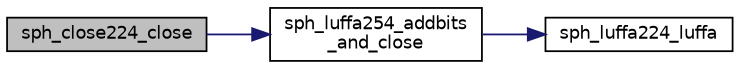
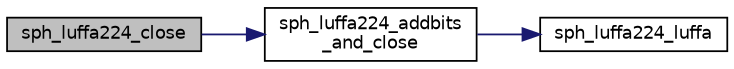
  digraph {
    rankdir=LR
    node [color=black fillcolor=white fontname=Helvetica fontsize=10 shape=record style=filled]
    edge [color=midnightblue fontname=Helvetica fontsize=10 labelfontname=Helvetica labelfontsize=10 style=solid]
-   n1 [fillcolor=grey75 fontcolor=black height=0.2 label=sph_close224_close width=0.4]
-   n2 [height=0.2 label="sph_luffa254_addbits\l_and_close" width=0.4]
+   n1 [fillcolor=grey75 fontcolor=black height=0.2 label=sph_luffa224_close width=0.4]
+   n2 [height=0.2 label="sph_luffa224_addbits\l_and_close" width=0.4]
    n3 [height=0.2 label=sph_luffa224_luffa width=0.4]
    n1 -> n2
    n2 -> n3
  }
